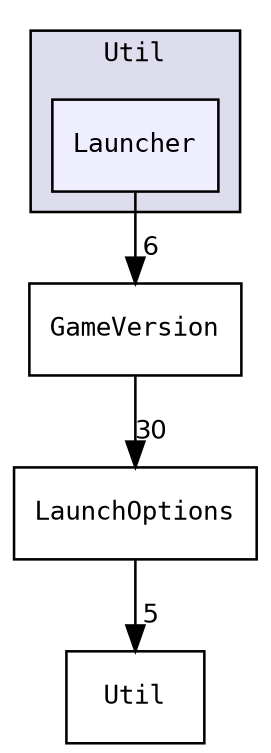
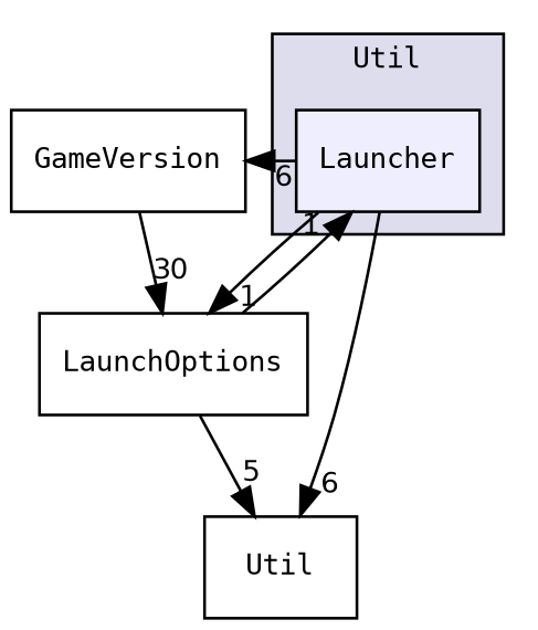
  digraph {
    compound=true
    fontname="DejaVu Sans Mono"
    node [fontname="DejaVu Sans Mono" fontsize=10 shape=box]
    edge [fontname="DejaVu Sans Mono" headlabel=1 labeldistance=1.5 labelfontname=Helvetica labelfontsize=10]
    n1 [fillcolor="#eeeeff" label=Launcher pencolor=black style=filled]
    n2 [label=LaunchOptions]
    n3 [label=GameVersion]
    n4 [label=Util]
    subgraph cluster_1 {
      bgcolor="#ddddee"
      fontsize=10
      label=Util
      pencolor=black
      n1
    }
+   n1 -> n2
    n1 -> n3 [headlabel=6]
+   n1 -> n4 [headlabel=6]
+   n2 -> n1
    n2 -> n4 [headlabel=5]
    n3 -> n2 [headlabel=30]
  }
